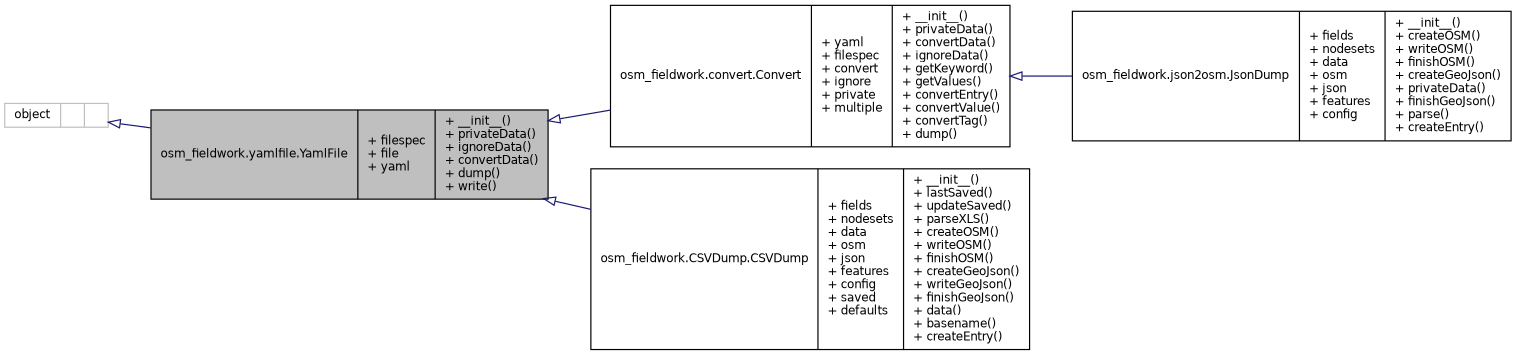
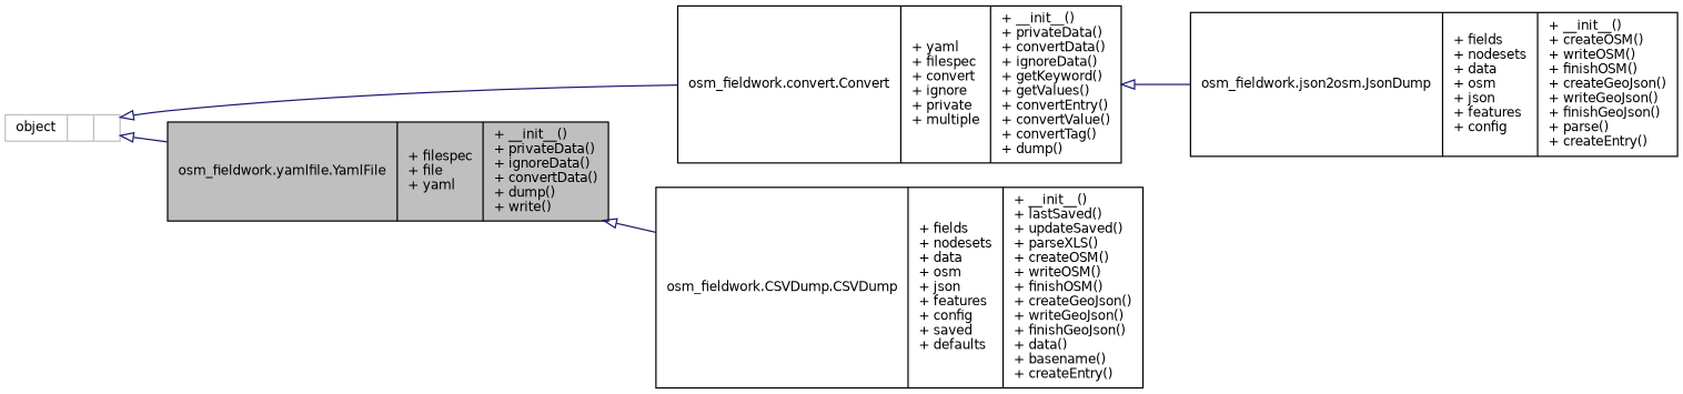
  digraph {
    rankdir=LR
    node [color=black fillcolor=white fontname=Helvetica fontsize=10 shape=record style=filled]
    edge [arrowtail=onormal color=midnightblue dir=back fontname=Helvetica fontsize=10 labelfontname=Helvetica labelfontsize=10 style=solid]
    n1 [fillcolor=grey75 fontcolor=black height=0.2 label="{osm_fieldwork.yamlfile.YamlFile\n|+ filespec\l+ file\l+ yaml\l|+ __init__()\l+ privateData()\l+ ignoreData()\l+ convertData()\l+ dump()\l+ write()\l}" width=0.4]
    n2 [height=0.2 label="{osm_fieldwork.convert.Convert\n|+ yaml\l+ filespec\l+ convert\l+ ignore\l+ private\l+ multiple\l|+ __init__()\l+ privateData()\l+ convertData()\l+ ignoreData()\l+ getKeyword()\l+ getValues()\l+ convertEntry()\l+ convertValue()\l+ convertTag()\l+ dump()\l}" width=0.4]
    n3 [height=0.2 label="{osm_fieldwork.CSVDump.CSVDump\n|+ fields\l+ nodesets\l+ data\l+ osm\l+ json\l+ features\l+ config\l+ saved\l+ defaults\l|+ __init__()\l+ lastSaved()\l+ updateSaved()\l+ parseXLS()\l+ createOSM()\l+ writeOSM()\l+ finishOSM()\l+ createGeoJson()\l+ writeGeoJson()\l+ finishGeoJson()\l+ data()\l+ basename()\l+ createEntry()\l}" width=0.4]
-   n4 [height=0.2 label="{osm_fieldwork.json2osm.JsonDump\n|+ fields\l+ nodesets\l+ data\l+ osm\l+ json\l+ features\l+ config\l|+ __init__()\l+ createOSM()\l+ writeOSM()\l+ finishOSM()\l+ createGeoJson()\l+ privateData()\l+ finishGeoJson()\l+ parse()\l+ createEntry()\l}" width=0.4]
+   n4 [height=0.2 label="{osm_fieldwork.json2osm.JsonDump\n|+ fields\l+ nodesets\l+ data\l+ osm\l+ json\l+ features\l+ config\l|+ __init__()\l+ createOSM()\l+ writeOSM()\l+ finishOSM()\l+ createGeoJson()\l+ writeGeoJson()\l+ finishGeoJson()\l+ parse()\l+ createEntry()\l}" width=0.4]
    n5 [color=grey75 height=0.2 label="{object\n||}" width=0.4]
-   n1 -> n2
+   n5 -> n2
    n1 -> n3
    n2 -> n4
    n5 -> n1
  }
